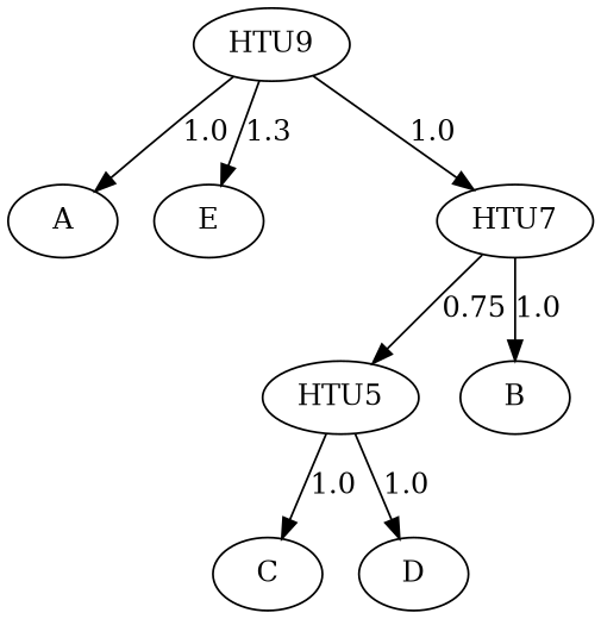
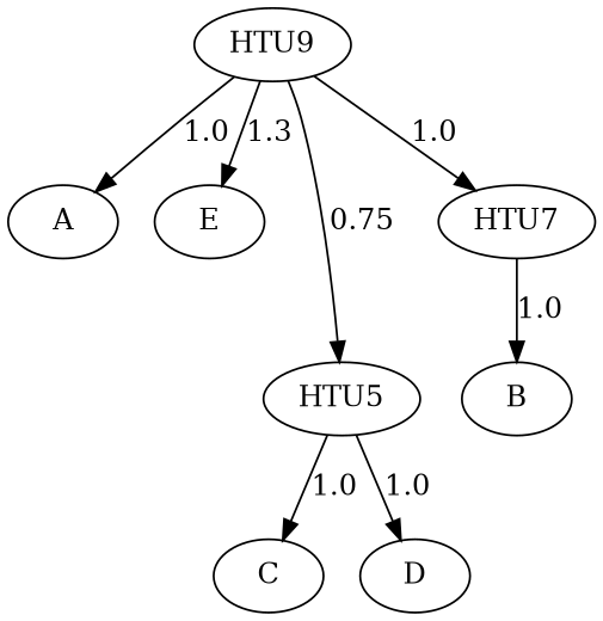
  digraph {
    n1 [label=A]
    n2 [label=B]
    n3 [label=C]
    n4 [label=D]
    n5 [label=E]
    n6 [label=HTU5]
    n7 [label=HTU7]
    n8 [label=HTU9]
    n6 -> n3 [label=1.0]
    n6 -> n4 [label=1.0]
    n7 -> n2 [label=1.0]
-   n7 -> n6 [label=0.75]
+   n8 -> n6 [label=0.75]
    n8 -> n1 [label=1.0]
    n8 -> n5 [label=1.3]
    n8 -> n7 [label=1.0]
  }
